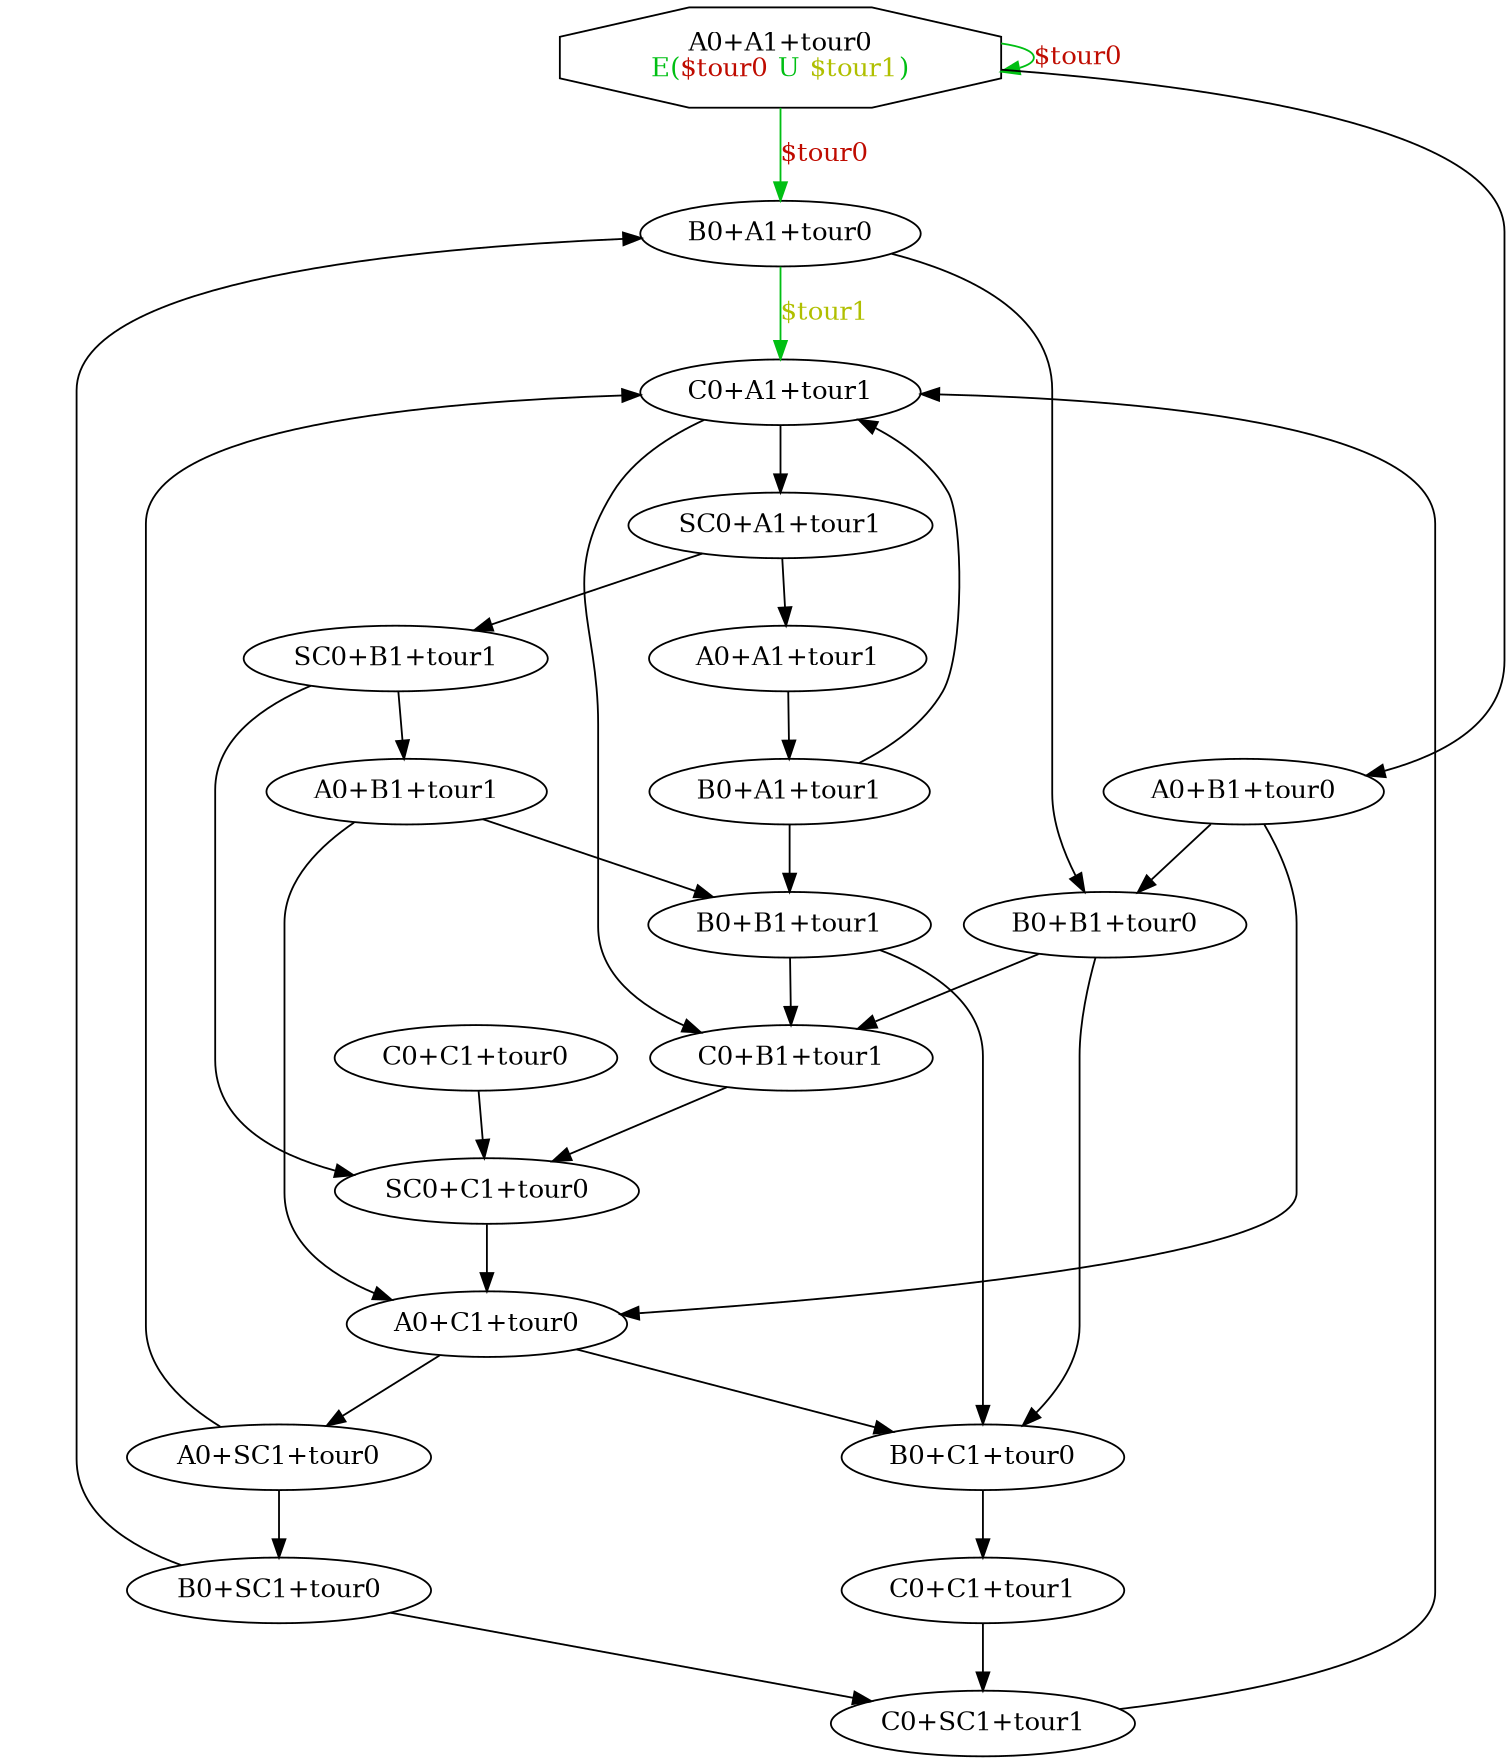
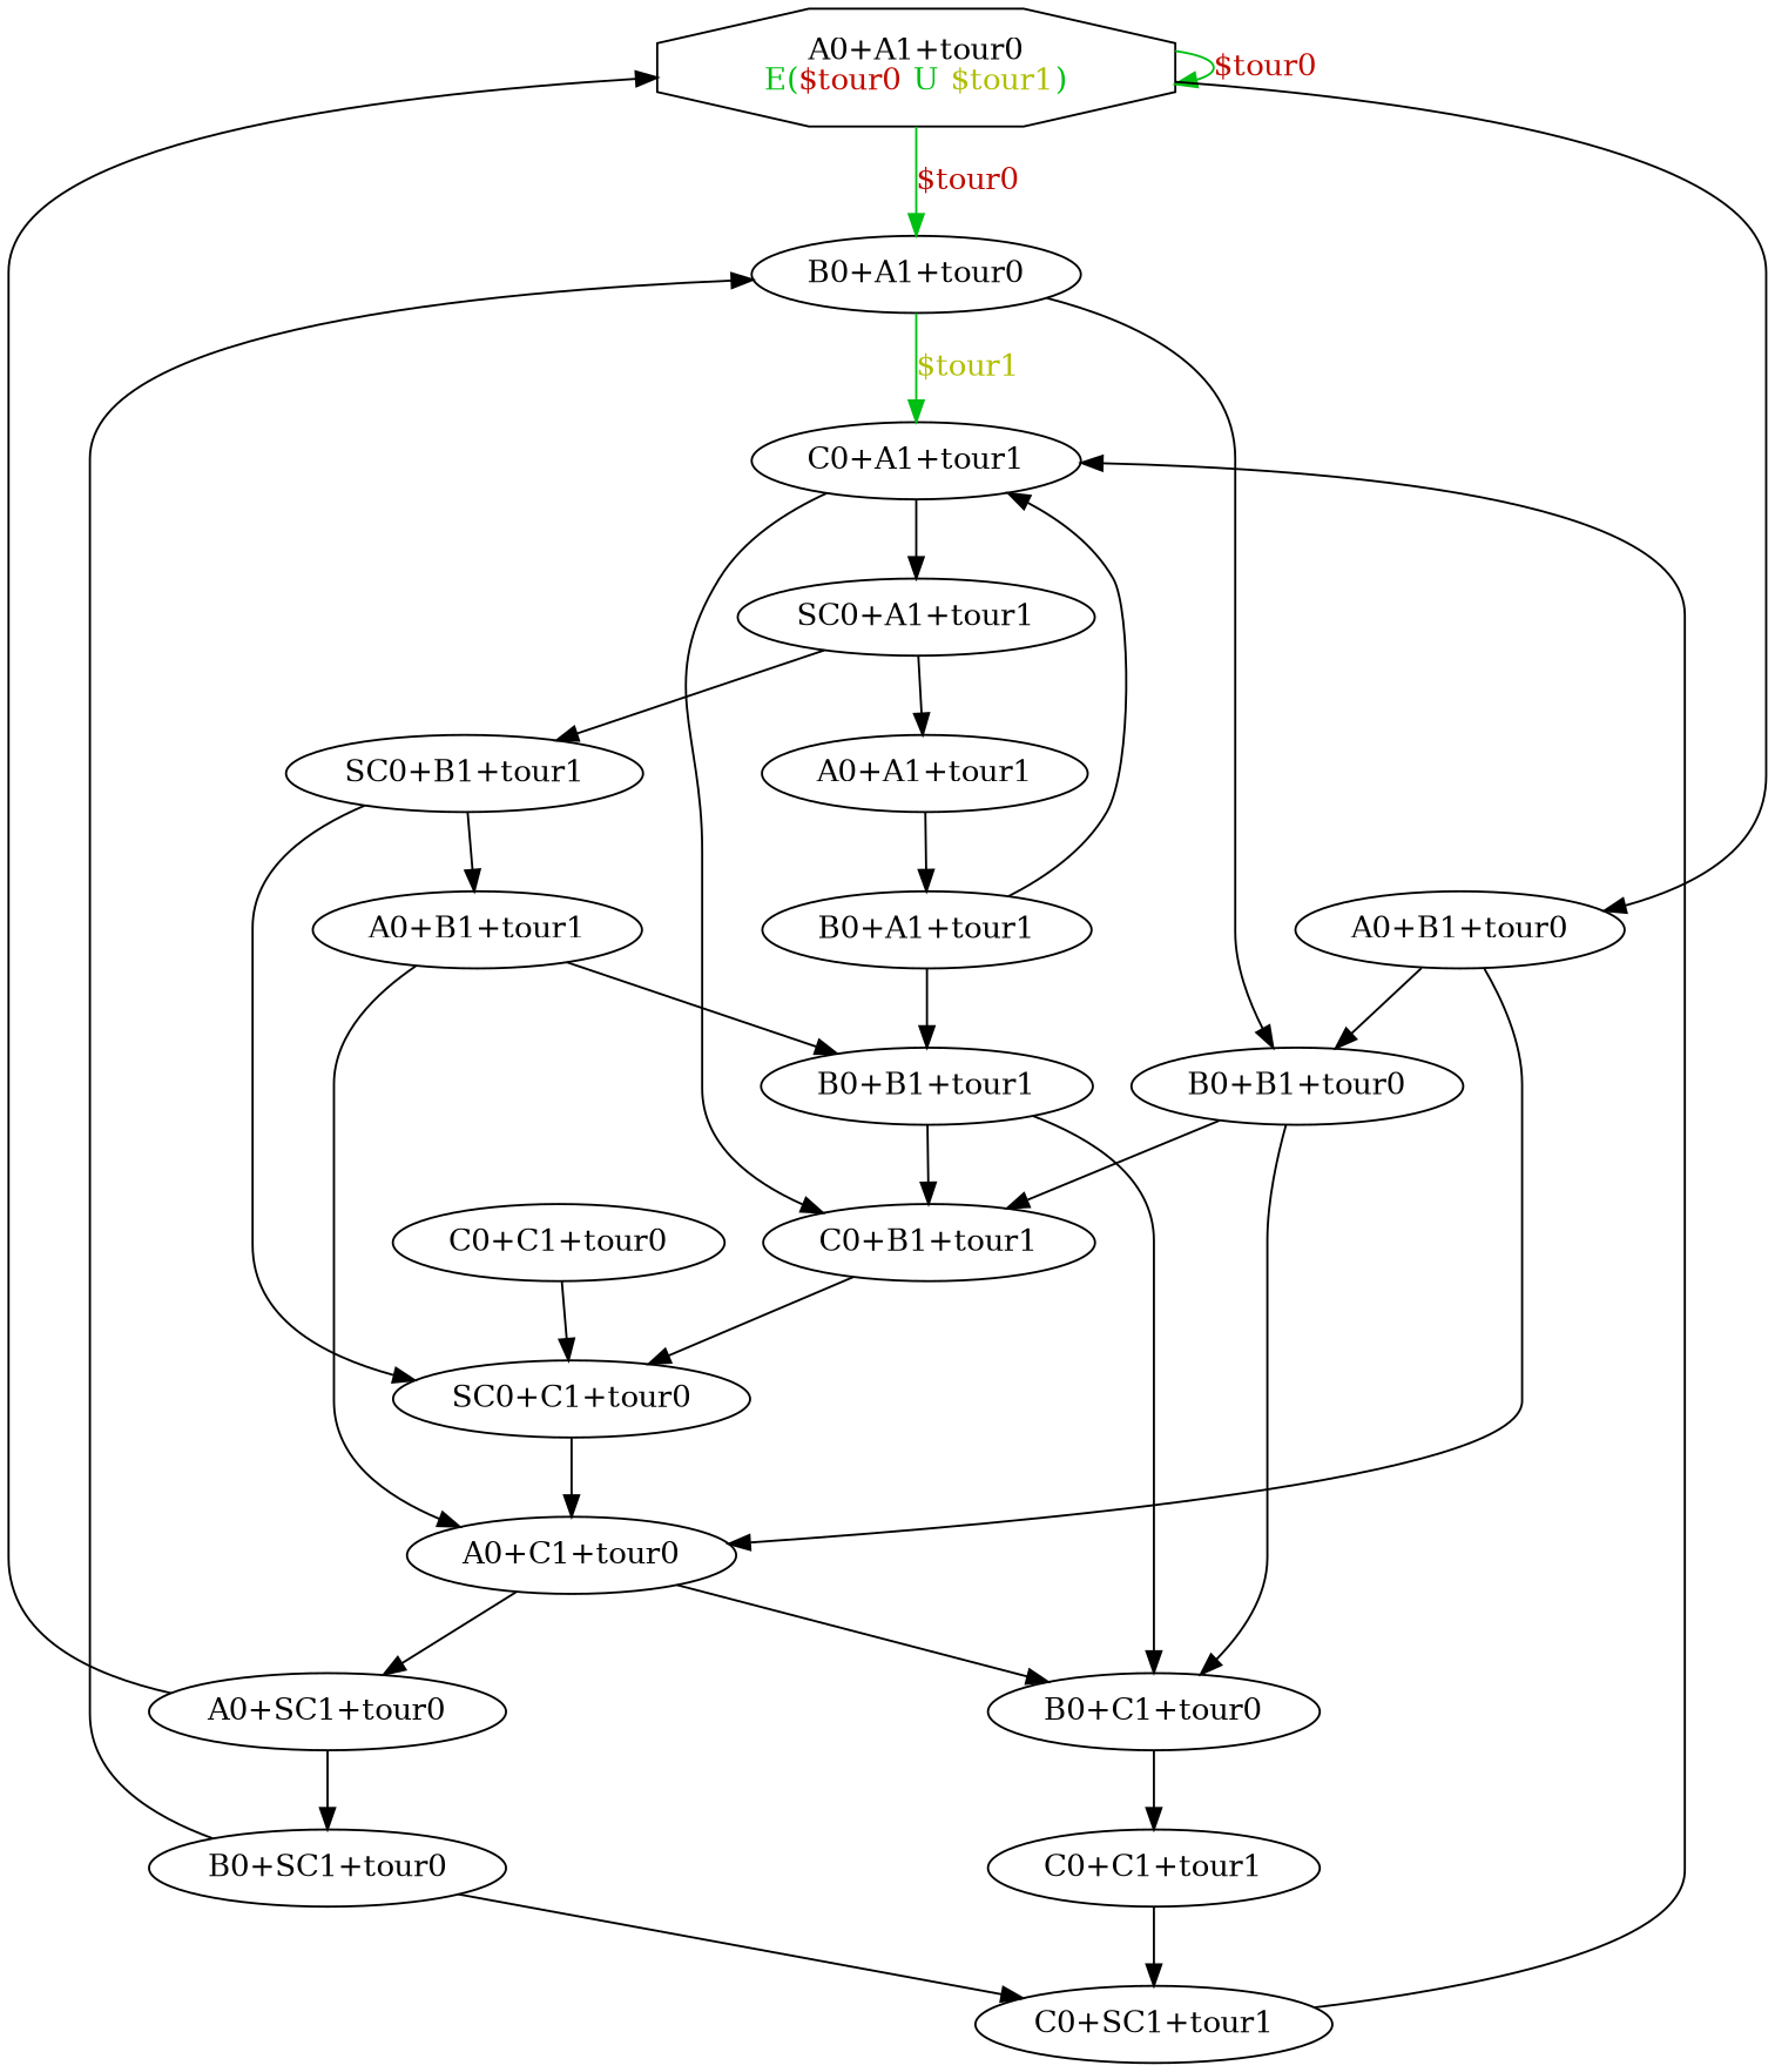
  digraph {
    fontname="DejaVu Serif"
    node [fontname="DejaVu Serif"]
    edge [fontname="DejaVu Serif"]
    n1 [label=<A0+A1+tour0<BR/><FONT COLOR="0.34999987 1 0.75">E(<FONT COLOR="0.009999871 1 0.75">$tour0</FONT> U <FONT COLOR="0.17999987 1 0.75">$tour1</FONT>)</FONT>> shape=octagon]
    n2 [label=<B0+A1+tour0>]
    n3 [label=<A0+B1+tour0>]
    n4 [label=<C0+A1+tour1>]
    n5 [label=<B0+B1+tour0>]
    n6 [label=<A0+C1+tour0>]
    n7 [label=<SC0+A1+tour1>]
    n8 [label=<C0+B1+tour1>]
    n9 [label=<B0+C1+tour0>]
    n10 [label=<A0+A1+tour1>]
    n11 [label=<SC0+B1+tour1>]
    n12 [label=<SC0+C1+tour0>]
    n13 [label=<B0+A1+tour1>]
    n14 [label=<A0+B1+tour1>]
    n15 [label=<B0+B1+tour1>]
    n16 [label=<C0+C1+tour1>]
    n17 [label=<C0+C1+tour0>]
    n18 [label=<A0+SC1+tour0>]
    n19 [label=<B0+SC1+tour0>]
    n20 [label=<C0+SC1+tour1>]
    n1 -> n1 [color="0.34999987 1 0.75" label=<<FONT COLOR="0.009999871 1 0.75">$tour0</FONT>>]
    n1 -> n2 [color="0.34999987 1 0.75" label=<<FONT COLOR="0.009999871 1 0.75">$tour0</FONT>>]
    n1 -> n3
    n2 -> n4 [color="0.34999987 1 0.75" label=<<FONT COLOR="0.17999987 1 0.75">$tour1</FONT>>]
    n2 -> n5
    n3 -> n5
    n3 -> n6
    n4 -> n7
    n4 -> n8
    n5 -> n8
    n5 -> n9
    n6 -> n9
    n6 -> n18
    n7 -> n10
    n7 -> n11
    n8 -> n12
    n9 -> n16
    n10 -> n13
    n11 -> n12
    n11 -> n14
    n12 -> n6
    n13 -> n4
    n13 -> n15
    n14 -> n6
    n14 -> n15
    n15 -> n8
    n15 -> n9
    n16 -> n20
    n17 -> n12
-   n18 -> n4
+   n18 -> n1
    n18 -> n19
    n19 -> n2
    n19 -> n20
    n20 -> n4
  }
